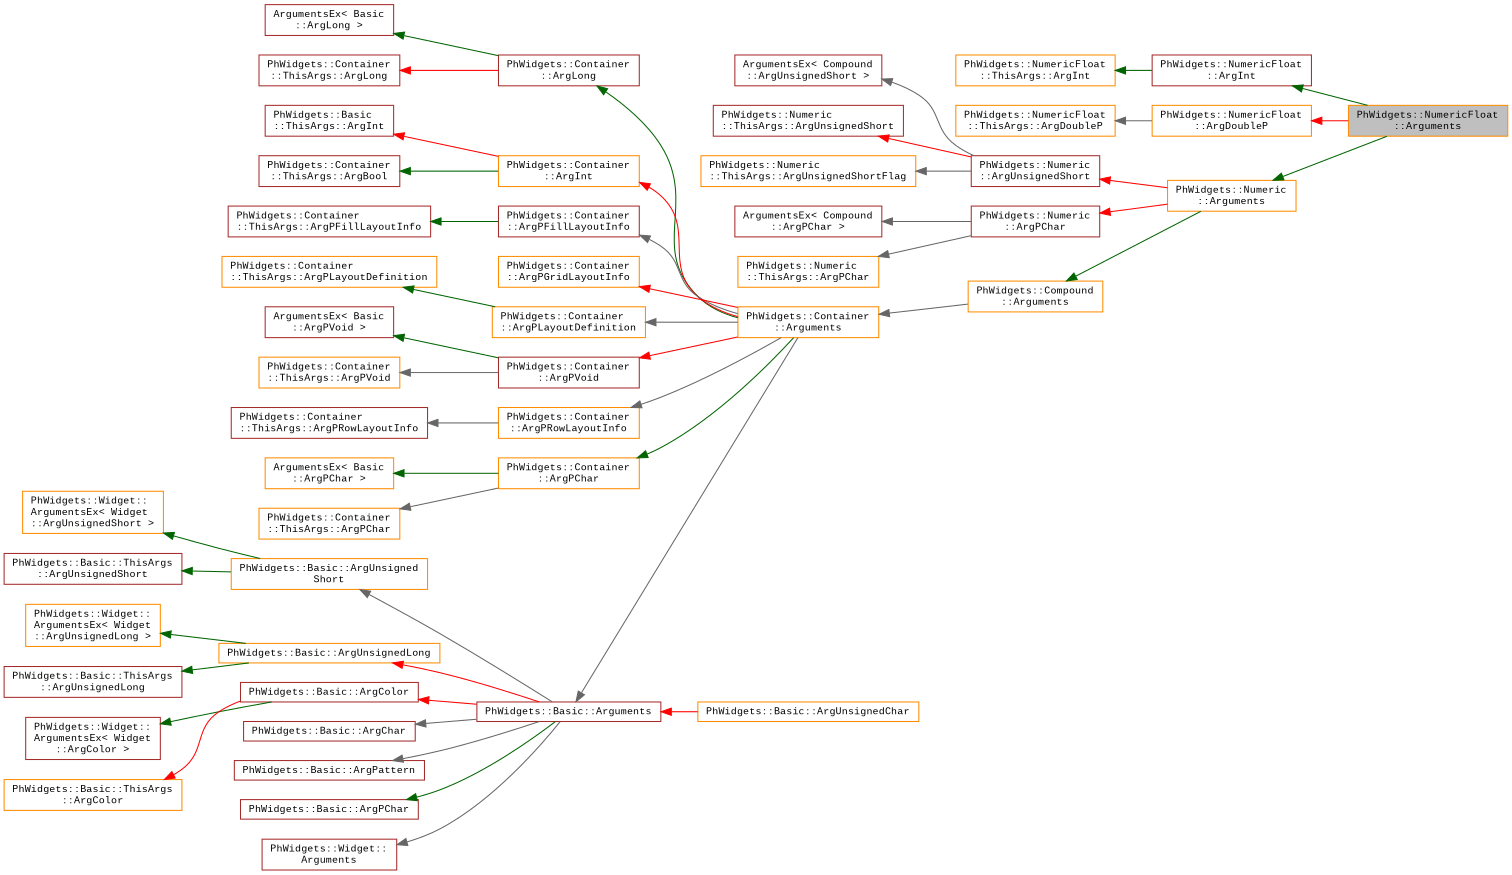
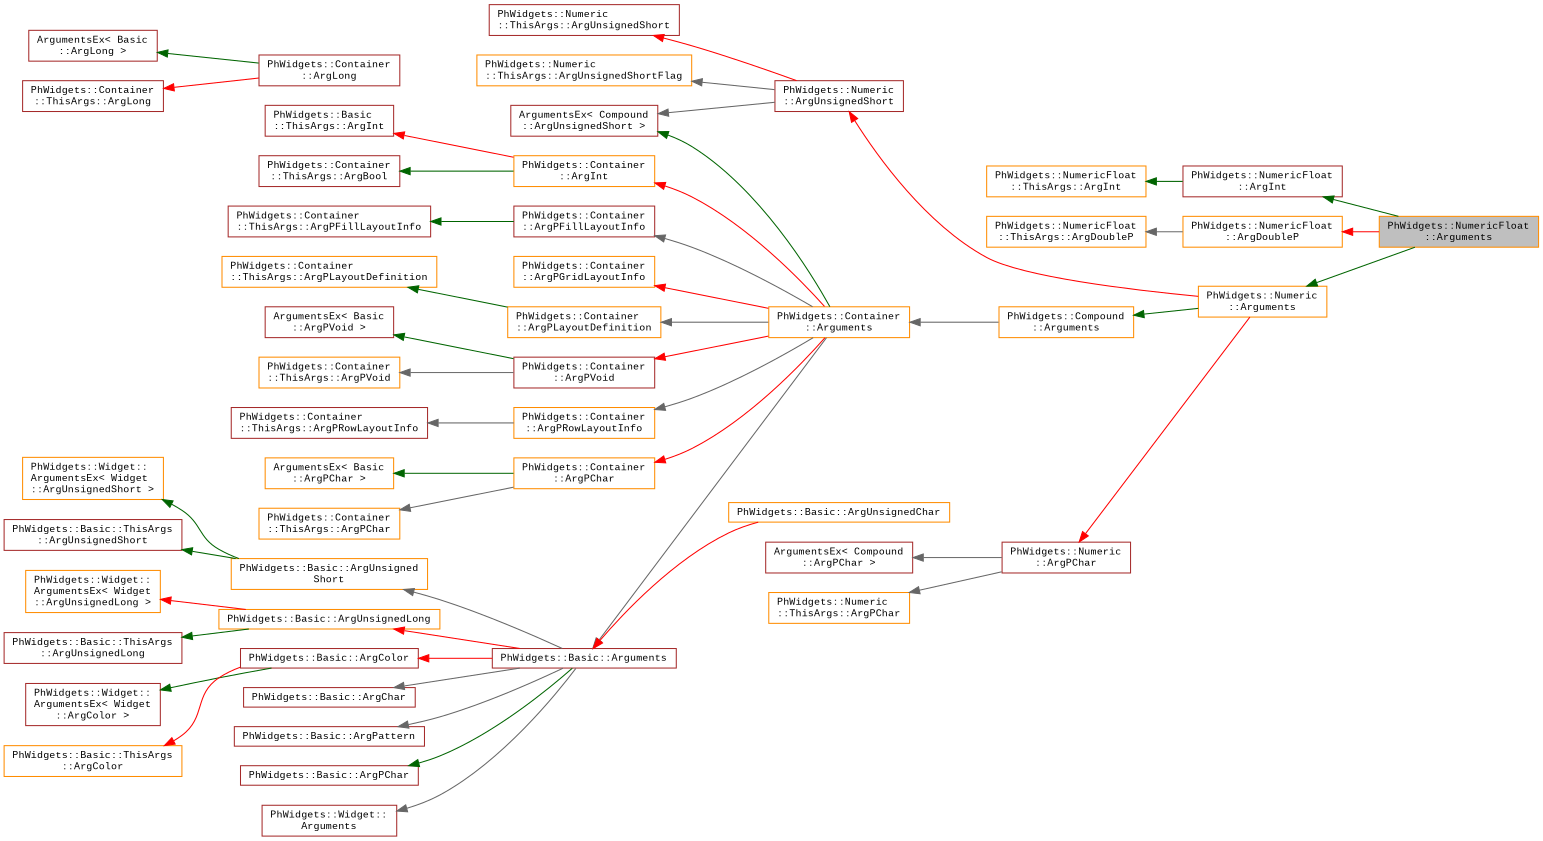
  digraph {
    fontname="Liberation Mono"
    rankdir=LR
    node [color=brown fillcolor=white fontname="Liberation Mono" fontsize=10 shape=record style=filled]
    edge [color=gray40 dir=back fontname="Liberation Mono" fontsize=10 labelfontname=Helvetica labelfontsize=10 style=solid]
    n1 [color=darkorange fillcolor=grey75 fontcolor=black height=0.2 label="PhWidgets::NumericFloat\l::Arguments" width=0.4]
    n2 [height=0.2 label="PhWidgets::NumericFloat\l::ArgInt" width=0.4]
    n3 [color=darkorange height=0.2 label="PhWidgets::NumericFloat\l::ThisArgs::ArgInt" width=0.4]
    n4 [color=darkorange height=0.2 label="PhWidgets::NumericFloat\l::ArgDoubleP" width=0.4]
    n5 [color=darkorange height=0.2 label="PhWidgets::NumericFloat\l::ThisArgs::ArgDoubleP" width=0.4]
    n6 [color=darkorange height=0.2 label="PhWidgets::Numeric\l::Arguments" width=0.4]
    n7 [height=0.2 label="PhWidgets::Numeric\l::ArgUnsignedShort" width=0.4]
    n8 [height=0.2 label="ArgumentsEx\< Compound\l::ArgUnsignedShort \>" width=0.4]
    n9 [height=0.2 label="PhWidgets::Numeric\l::ThisArgs::ArgUnsignedShort" width=0.4]
    n10 [color=darkorange height=0.2 label="PhWidgets::Numeric\l::ThisArgs::ArgUnsignedShortFlag" width=0.4]
    n11 [height=0.2 label="PhWidgets::Numeric\l::ArgPChar" width=0.4]
    n12 [height=0.2 label="ArgumentsEx\< Compound\l::ArgPChar \>" width=0.4]
    n13 [color=darkorange height=0.2 label="PhWidgets::Numeric\l::ThisArgs::ArgPChar" width=0.4]
    n14 [color=darkorange height=0.2 label="PhWidgets::Compound\l::Arguments" width=0.4]
    n15 [color=darkorange height=0.2 label="PhWidgets::Container\l::Arguments" width=0.4]
    n16 [height=0.2 label="PhWidgets::Container\l::ArgLong" width=0.4]
    n17 [height=0.2 label="ArgumentsEx\< Basic\l::ArgLong \>" width=0.4]
    n18 [height=0.2 label="PhWidgets::Container\l::ThisArgs::ArgLong" width=0.4]
    n19 [color=darkorange height=0.2 label="PhWidgets::Container\l::ArgInt" width=0.4]
    n20 [height=0.2 label="PhWidgets::Basic\l::ThisArgs::ArgInt" width=0.4]
    n21 [height=0.2 label="PhWidgets::Container\l::ThisArgs::ArgBool" width=0.4]
    n22 [height=0.2 label="PhWidgets::Container\l::ArgPFillLayoutInfo" width=0.4]
    n23 [height=0.2 label="PhWidgets::Container\l::ThisArgs::ArgPFillLayoutInfo" width=0.4]
    n24 [color=darkorange height=0.2 label="PhWidgets::Container\l::ArgPGridLayoutInfo" width=0.4]
    n25 [color=darkorange height=0.2 label="PhWidgets::Container\l::ArgPLayoutDefinition" width=0.4]
    n26 [color=darkorange height=0.2 label="PhWidgets::Container\l::ThisArgs::ArgPLayoutDefinition" width=0.4]
    n27 [height=0.2 label="PhWidgets::Container\l::ArgPVoid" width=0.4]
    n28 [height=0.2 label="ArgumentsEx\< Basic\l::ArgPVoid \>" width=0.4]
    n29 [color=darkorange height=0.2 label="PhWidgets::Container\l::ThisArgs::ArgPVoid" width=0.4]
    n30 [color=darkorange height=0.2 label="PhWidgets::Container\l::ArgPRowLayoutInfo" width=0.4]
    n31 [height=0.2 label="PhWidgets::Container\l::ThisArgs::ArgPRowLayoutInfo" width=0.4]
    n32 [color=darkorange height=0.2 label="PhWidgets::Container\l::ArgPChar" width=0.4]
    n33 [color=darkorange height=0.2 label="ArgumentsEx\< Basic\l::ArgPChar \>" width=0.4]
    n34 [color=darkorange height=0.2 label="PhWidgets::Container\l::ThisArgs::ArgPChar" width=0.4]
    n35 [height=0.2 label="PhWidgets::Basic::Arguments" width=0.4]
    n36 [color=darkorange height=0.2 label="PhWidgets::Basic::ArgUnsignedChar" width=0.4]
    n37 [color=darkorange height=0.2 label="PhWidgets::Basic::ArgUnsigned\lShort" width=0.4]
    n38 [color=darkorange height=0.2 label="PhWidgets::Widget::\lArgumentsEx\< Widget\l::ArgUnsignedShort \>" width=0.4]
    n39 [height=0.2 label="PhWidgets::Basic::ThisArgs\l::ArgUnsignedShort" width=0.4]
    n40 [color=darkorange height=0.2 label="PhWidgets::Basic::ArgUnsignedLong" width=0.4]
    n41 [color=darkorange height=0.2 label="PhWidgets::Widget::\lArgumentsEx\< Widget\l::ArgUnsignedLong \>" width=0.4]
    n42 [height=0.2 label="PhWidgets::Basic::ThisArgs\l::ArgUnsignedLong" width=0.4]
    n43 [height=0.2 label="PhWidgets::Basic::ArgColor" width=0.4]
    n44 [height=0.2 label="PhWidgets::Widget::\lArgumentsEx\< Widget\l::ArgColor \>" width=0.4]
    n45 [color=darkorange height=0.2 label="PhWidgets::Basic::ThisArgs\l::ArgColor" width=0.4]
    n46 [height=0.2 label="PhWidgets::Basic::ArgChar" width=0.4]
    n47 [height=0.2 label="PhWidgets::Basic::ArgPattern" width=0.4]
    n48 [height=0.2 label="PhWidgets::Basic::ArgPChar" width=0.4]
    n49 [height=0.2 label="PhWidgets::Widget::\lArguments" width=0.4]
    n2 -> n1 [color=darkgreen]
    n3 -> n2 [color=darkgreen]
    n4 -> n1 [color=red]
    n5 -> n4
    n6 -> n1 [color=darkgreen]
    n7 -> n6 [color=red]
    n8 -> n7
    n9 -> n7 [color=red]
    n10 -> n7
    n11 -> n6 [color=red]
    n12 -> n11
    n13 -> n11
    n14 -> n6 [color=darkgreen]
    n15 -> n14
-   n16 -> n15 [color=darkgreen]
+   n8 -> n15 [color=darkgreen]
    n17 -> n16 [color=darkgreen]
    n18 -> n16 [color=red]
    n19 -> n15 [color=red]
    n20 -> n19 [color=red]
    n21 -> n19 [color=darkgreen]
    n22 -> n15
    n23 -> n22 [color=darkgreen]
    n24 -> n15 [color=red]
    n25 -> n15
    n26 -> n25 [color=darkgreen]
    n27 -> n15 [color=red]
    n28 -> n27 [color=darkgreen]
    n29 -> n27
    n30 -> n15
    n31 -> n30
-   n32 -> n15 [color=darkgreen]
+   n32 -> n15 [color=red]
    n33 -> n32 [color=darkgreen]
    n34 -> n32
    n35 -> n15
    n35 -> n36 [color=red]
    n37 -> n35
    n38 -> n37 [color=darkgreen]
    n39 -> n37 [color=darkgreen]
    n40 -> n35 [color=red]
-   n41 -> n40 [color=darkgreen]
+   n41 -> n40 [color=red]
    n42 -> n40 [color=darkgreen]
    n43 -> n35 [color=red]
    n44 -> n43 [color=darkgreen]
    n45 -> n43 [color=red]
    n46 -> n35
    n47 -> n35
    n48 -> n35 [color=darkgreen]
    n49 -> n35
  }
